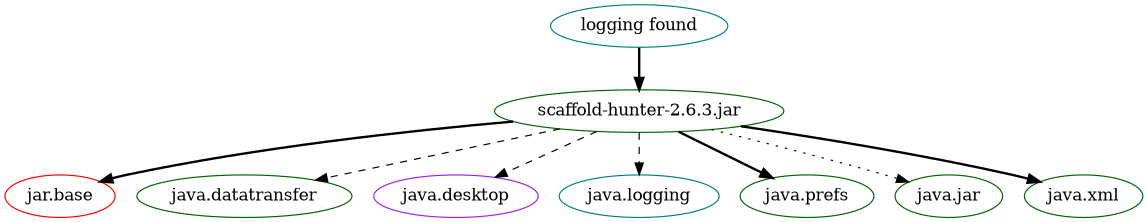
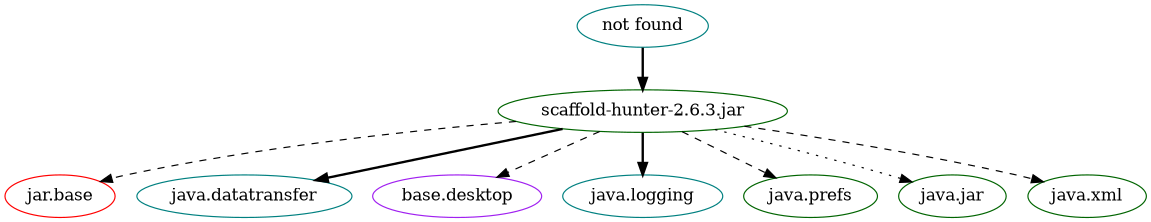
  digraph {
    node [color=darkgreen]
    edge [style=dashed]
    n1 [color=red label="jar.base"]
    "scaffold-hunter-2.6.3.jar"
-   "java.datatransfer"
-   "java.desktop" [color=purple]
+   "java.datatransfer" [color=teal]
+   "java.desktop" [color=purple label="base.desktop"]
    "java.logging" [color=teal]
    "java.prefs"
    n7 [label="java.jar"]
    "java.xml"
-   "not found" [color=teal label="logging found"]
-   "scaffold-hunter-2.6.3.jar" -> n1 [style=bold]
-   "scaffold-hunter-2.6.3.jar" -> "java.datatransfer"
+   "not found" [color=teal]
+   "scaffold-hunter-2.6.3.jar" -> n1
+   "scaffold-hunter-2.6.3.jar" -> "java.datatransfer" [style=bold]
    "scaffold-hunter-2.6.3.jar" -> "java.desktop"
-   "scaffold-hunter-2.6.3.jar" -> "java.logging"
-   "scaffold-hunter-2.6.3.jar" -> "java.prefs" [style=bold]
+   "scaffold-hunter-2.6.3.jar" -> "java.logging" [style=bold]
+   "scaffold-hunter-2.6.3.jar" -> "java.prefs"
    "scaffold-hunter-2.6.3.jar" -> n7 [style=dotted]
-   "scaffold-hunter-2.6.3.jar" -> "java.xml" [style=bold]
+   "scaffold-hunter-2.6.3.jar" -> "java.xml"
    "not found" -> "scaffold-hunter-2.6.3.jar" [style=bold]
  }
